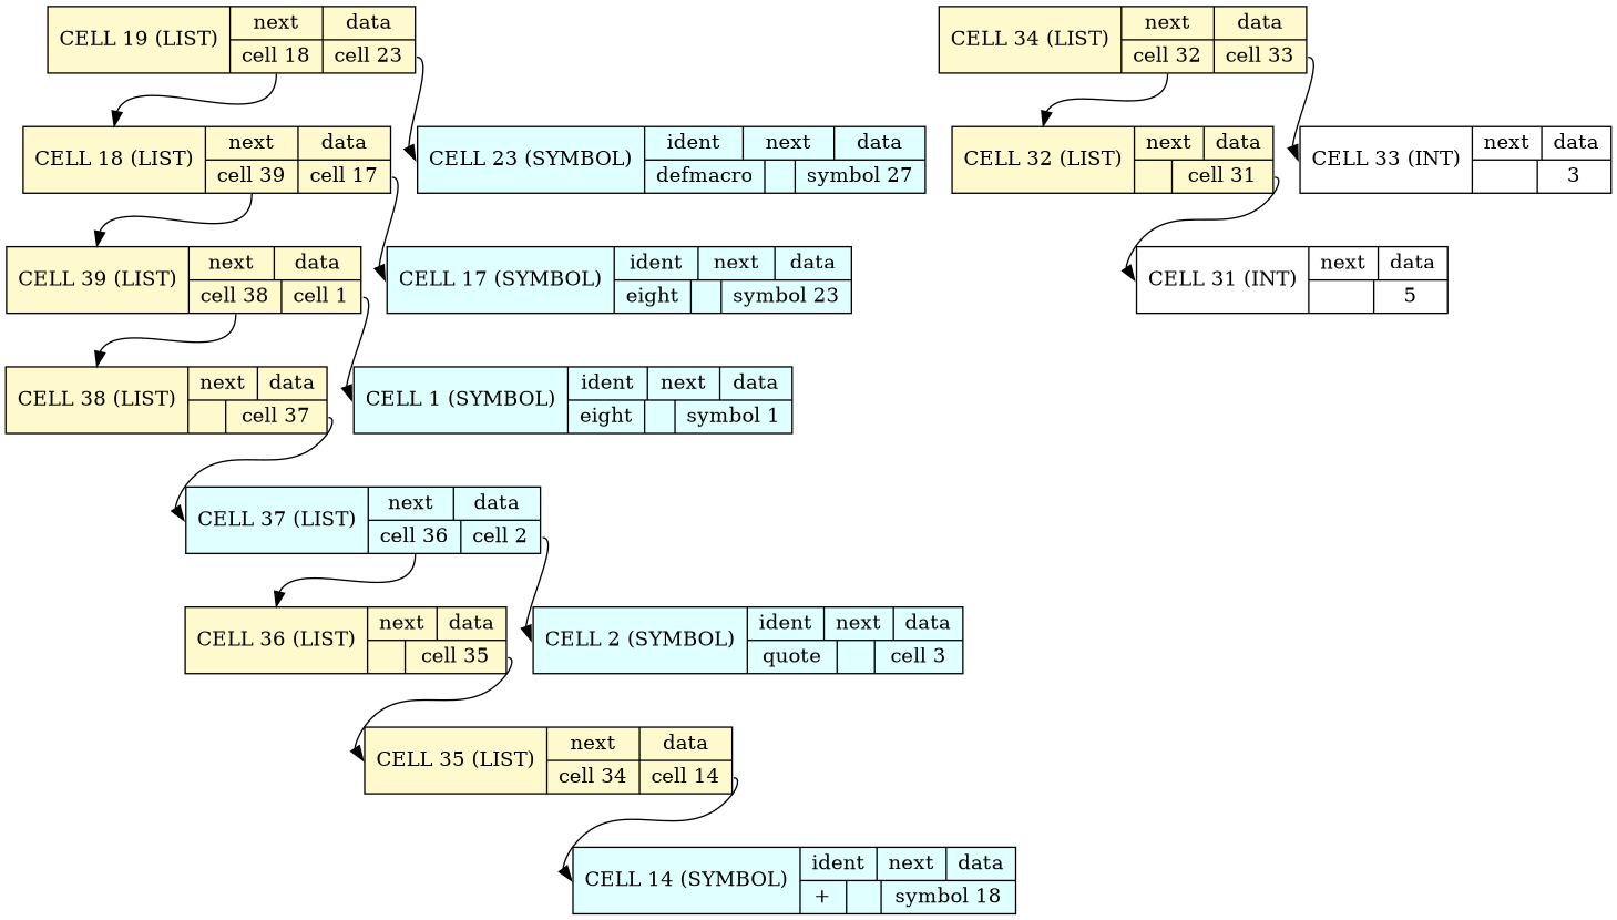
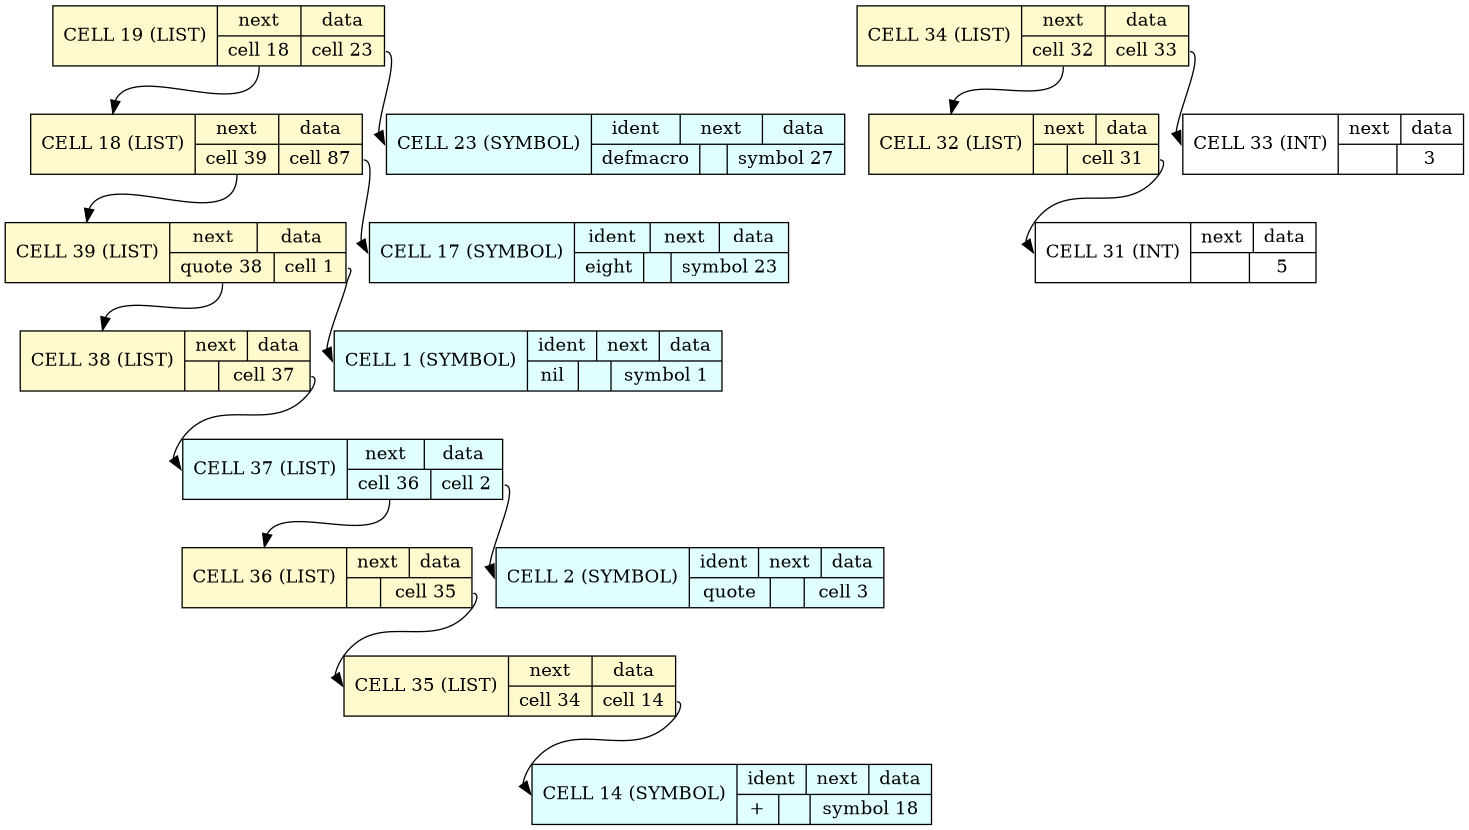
  digraph {
    rankdir=TB
    node [fillcolor=lemonchiffon shape=record style=filled]
    edge [headport=header tailport=data]
    n1 [label="<header>CELL 19 (LIST) | { { next | data } | { <next>cell 18| <data>cell 23 } }"]
    n2 [fillcolor=lightcyan label="<header>CELL 23 (SYMBOL) | { { ident | next | data } | { defmacro | <next>| <data>symbol 27 } }"]
-   n3 [label="<header>CELL 18 (LIST) | { { next | data } | { <next>cell 39| <data>cell 17 } }"]
+   n3 [label="<header>CELL 18 (LIST) | { { next | data } | { <next>cell 39| <data>cell 87 } }"]
    n4 [fillcolor=lightcyan label="<header>CELL 17 (SYMBOL) | { { ident | next | data } | { eight | <next>| <data>symbol 23 } }"]
-   n5 [label="<header>CELL 39 (LIST) | { { next | data } | { <next>cell 38| <data>cell 1 } }"]
-   n6 [fillcolor=lightcyan label="<header>CELL 1 (SYMBOL) | { { ident | next | data } | { eight | <next>| <data>symbol 1 } }"]
+   n5 [label="<header>CELL 39 (LIST) | { { next | data } | { <next>quote 38| <data>cell 1 } }"]
+   n6 [fillcolor=lightcyan label="<header>CELL 1 (SYMBOL) | { { ident | next | data } | { nil | <next>| <data>symbol 1 } }"]
    n7 [label="<header>CELL 38 (LIST) | { { next | data } | { <next>| <data>cell 37 } }"]
    n8 [fillcolor=lightcyan label="<header>CELL 37 (LIST) | { { next | data } | { <next>cell 36| <data>cell 2 } }"]
    n9 [fillcolor=lightcyan label="<header>CELL 2 (SYMBOL) | { { ident | next | data } | { quote | <next>| <data>cell 3 } }"]
    n10 [label="<header>CELL 36 (LIST) | { { next | data } | { <next>| <data>cell 35 } }"]
    n11 [label="<header>CELL 35 (LIST) | { { next | data } | { <next>cell 34| <data>cell 14 } }"]
    n12 [fillcolor=lightcyan label="<header>CELL 14 (SYMBOL) | { { ident | next | data } | { + | <next>| <data>symbol 18 } }"]
    n13 [label="<header>CELL 34 (LIST) | { { next | data } | { <next>cell 32| <data>cell 33 } }"]
    n14 [fillcolor=white label="<header>CELL 33 (INT) | { { next | data } | { <next>| <data>3 } }"]
    n15 [label="<header>CELL 32 (LIST) | { { next | data } | { <next>| <data>cell 31 } }"]
    n16 [fillcolor=white label="<header>CELL 31 (INT) | { { next | data } | { <next>| <data>5 } }"]
    n1 -> n2
    n1 -> n3 [tailport=next]
    n3 -> n4
    n3 -> n5 [tailport=next]
    n5 -> n6
    n5 -> n7 [tailport=next]
    n7 -> n8
    n8 -> n9
    n8 -> n10 [tailport=next]
    n10 -> n11
    n11 -> n12
    n13 -> n14
    n13 -> n15 [tailport=next]
    n15 -> n16
  }
